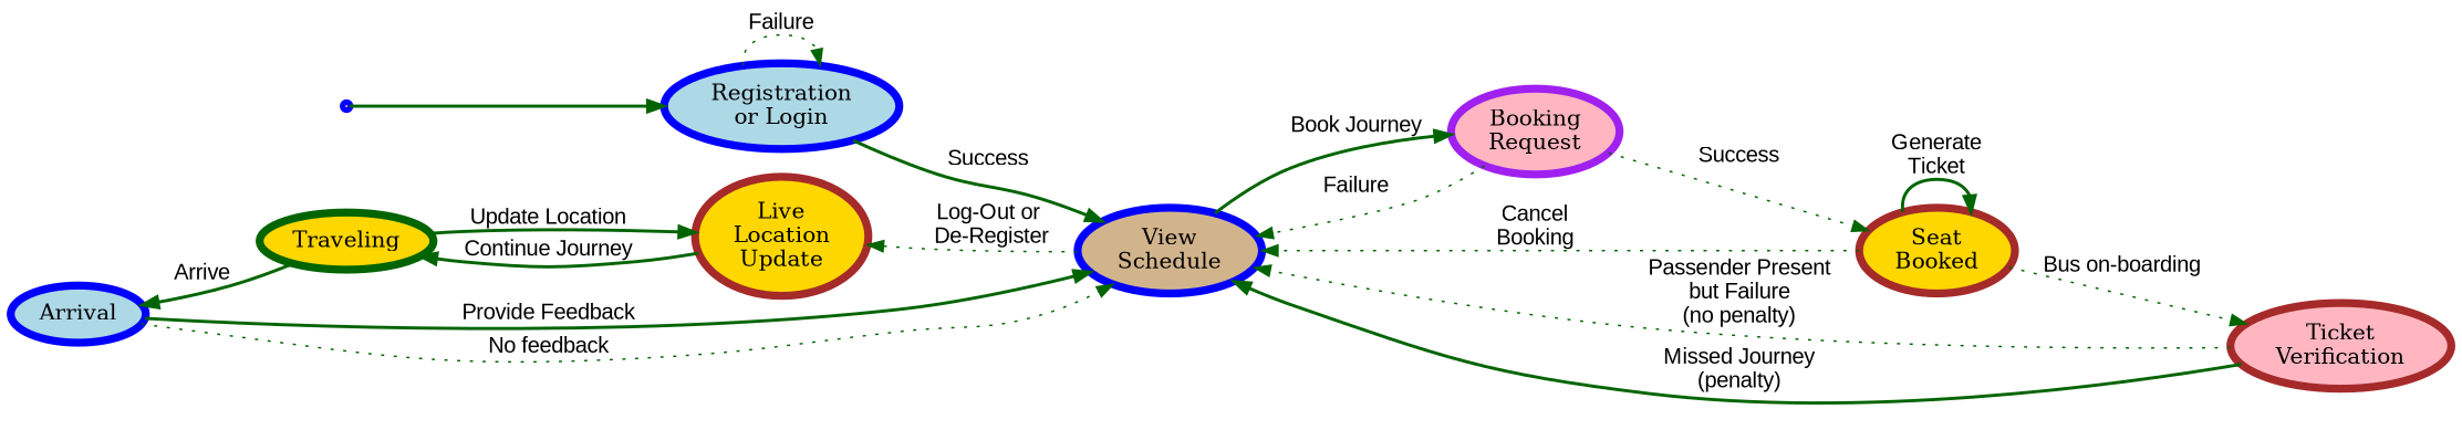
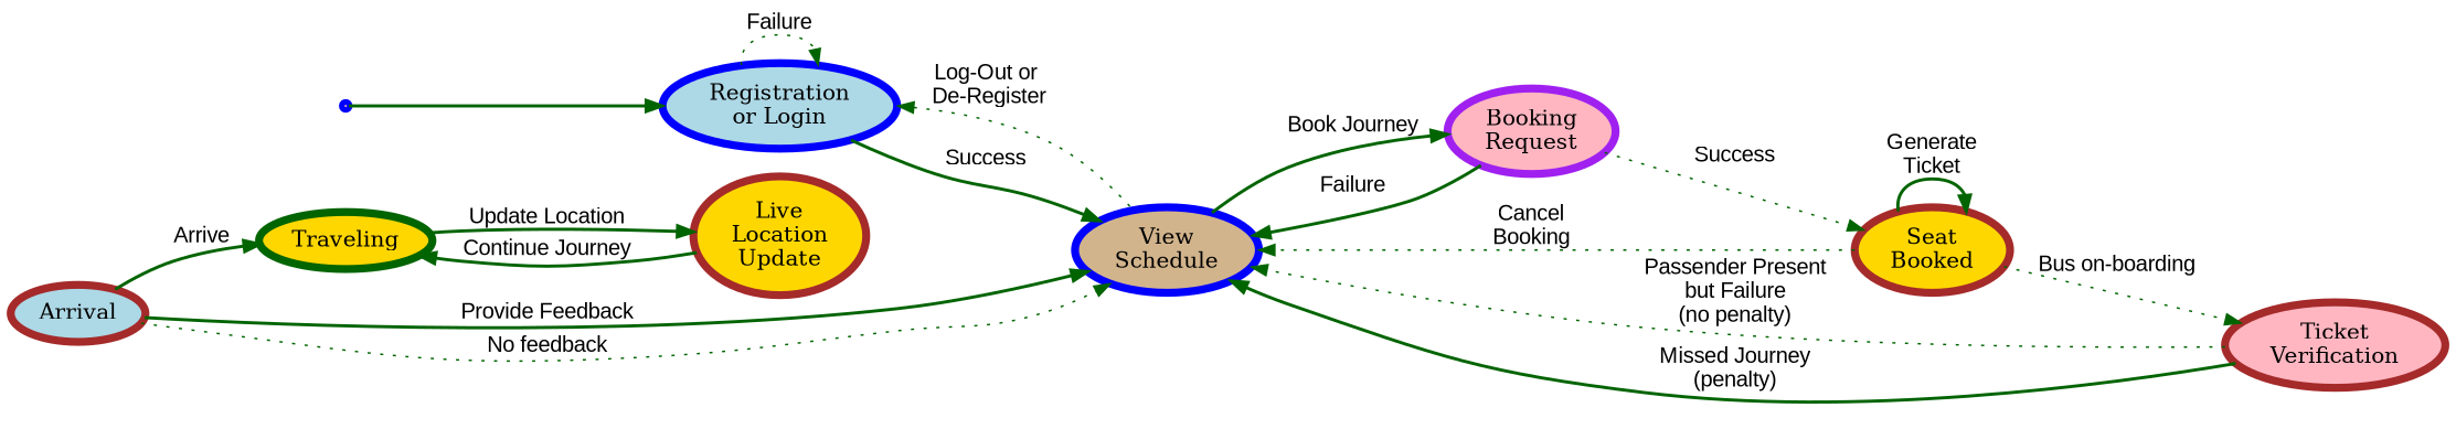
  digraph {
    rankdir=LR
    node [color=brown fillcolor=lightpink penwidth=5 shape=ellipse style=filled]
    edge [color=darkgreen fontname=Arial style=bold]
    Initial [color=blue shape=point]
    n2 [color=blue fillcolor=lightblue label="Registration\nor Login"]
    n3 [color=blue fillcolor=tan label="View\nSchedule"]
    n4 [color=purple label="Booking\nRequest"]
    n5 [fillcolor=gold label="Seat\nBooked"]
    n6 [label="Ticket\nVerification"]
    n7 [color=darkgreen fillcolor=gold label=Traveling]
-   n8 [color=blue fillcolor=lightblue label=Arrival]
+   n8 [fillcolor=lightblue label=Arrival]
    n9 [fillcolor=gold label="Live\nLocation\nUpdate"]
    Initial -> n2
    n2 -> n2 [label=Failure style=dotted]
-   n9 -> n3 [dir=back label="Log-Out or\n De-Register" style=dotted]
+   n2 -> n3 [dir=back label="Log-Out or\n De-Register" style=dotted]
    n2 -> n3 [label=Success]
    n3 -> n4 [label="Book Journey"]
-   n4 -> n3 [label=Failure style=dotted]
+   n4 -> n3 [label=Failure]
    n4 -> n5 [label=Success style=dotted]
    n5 -> n3 [label="Cancel\nBooking" style=dotted]
    n5 -> n5 [label="Generate\nTicket"]
    n5 -> n6 [label="Bus on-boarding" style=dotted]
    n6 -> n3 [label="Passender Present\nbut Failure\n(no penalty)" style=dotted]
    n6 -> n3 [label="Missed Journey\n(penalty)"]
-   n7 -> n8 [label=Arrive]
+   n8 -> n7 [label=Arrive]
    n7 -> n9 [label="Update Location"]
    n8 -> n3 [label="Provide Feedback"]
    n8 -> n3 [label="No feedback" style=dotted]
    n9 -> n7 [label="Continue Journey"]
  }
